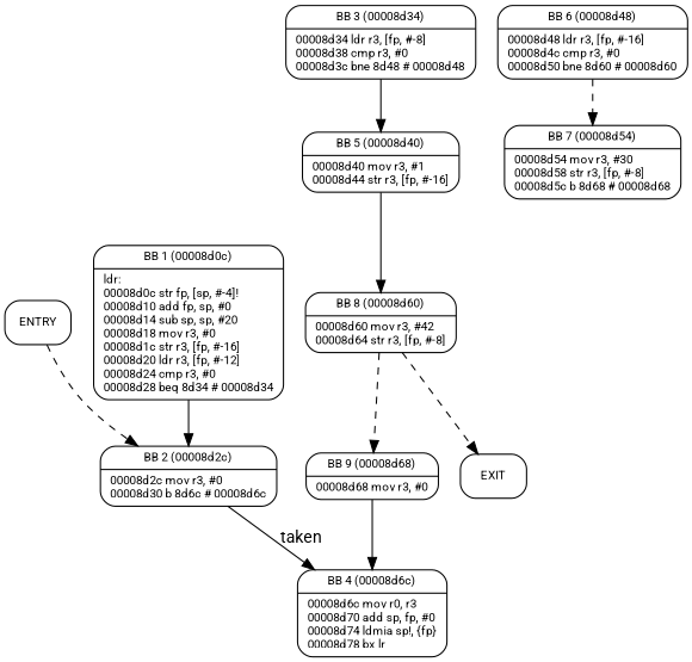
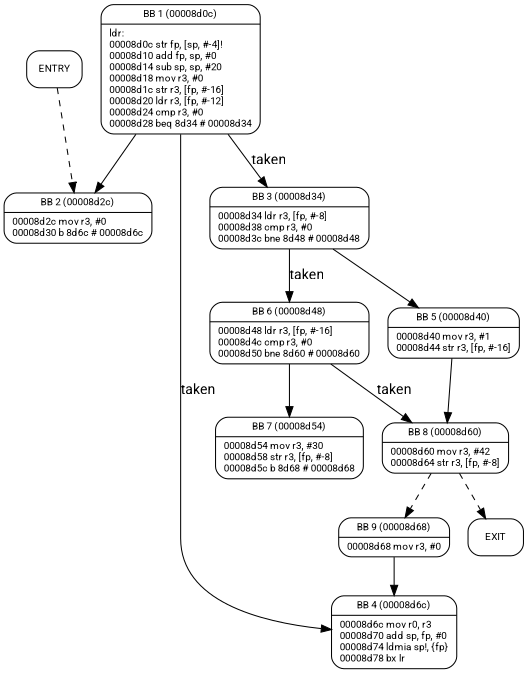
  digraph {
    fontname=Roboto
    node [fontname=Roboto fontsize=10 labeljust=l shape=Mrecord]
    edge [fontname=Roboto weight=4]
    n1 [label=ENTRY]
    n2 [label="{BB 2 (00008d2c) | 00008d2c    mov r3, #0\l00008d30    b 8d6c    # 00008d6c\l }"]
    n3 [label="{BB 1 (00008d0c) | ldr:\l00008d0c    str fp, [sp, #-4]!\l00008d10    add fp, sp, #0\l00008d14    sub sp, sp, #20\l00008d18    mov r3, #0\l00008d1c    str r3, [fp, #-16]\l00008d20    ldr r3, [fp, #-12]\l00008d24    cmp r3, #0\l00008d28    beq 8d34    # 00008d34\l }"]
    n4 [label="{BB 3 (00008d34) | 00008d34    ldr r3, [fp, #-8]\l00008d38    cmp r3, #0\l00008d3c    bne 8d48    # 00008d48\l }"]
    n5 [label="{BB 6 (00008d48) | 00008d48    ldr r3, [fp, #-16]\l00008d4c    cmp r3, #0\l00008d50    bne 8d60    # 00008d60\l }"]
    n6 [label="{BB 5 (00008d40) | 00008d40    mov r3, #1\l00008d44    str r3, [fp, #-16]\l }"]
    n7 [label="{BB 4 (00008d6c) | 00008d6c    mov r0, r3\l00008d70    add sp, fp, #0\l00008d74    ldmia sp!, \{fp\}\l00008d78    bx lr\l }"]
    n8 [label="{BB 8 (00008d60) | 00008d60    mov r3, #42\l00008d64    str r3, [fp, #-8]\l }"]
    n9 [label="{BB 7 (00008d54) | 00008d54    mov r3, #30\l00008d58    str r3, [fp, #-8]\l00008d5c    b 8d68    # 00008d68\l }"]
    n10 [label=EXIT]
    n11 [label="{BB 9 (00008d68) | 00008d68    mov r3, #0\l }"]
    n1 -> n2 [style=dashed weight=1]
-   n2 -> n7 [label=taken weight=3]
+   n3 -> n7 [label=taken weight=3]
    n3 -> n2
+   n3 -> n4 [label=taken weight=3]
+   n4 -> n5 [label=taken weight=3]
    n4 -> n6
-   n5 -> n9 [style=dashed]
+   n5 -> n8 [label=taken weight=3]
+   n5 -> n9
    n6 -> n8
    n8 -> n10 [style=dashed weight=1]
    n8 -> n11 [style=dashed]
    n11 -> n7
  }
